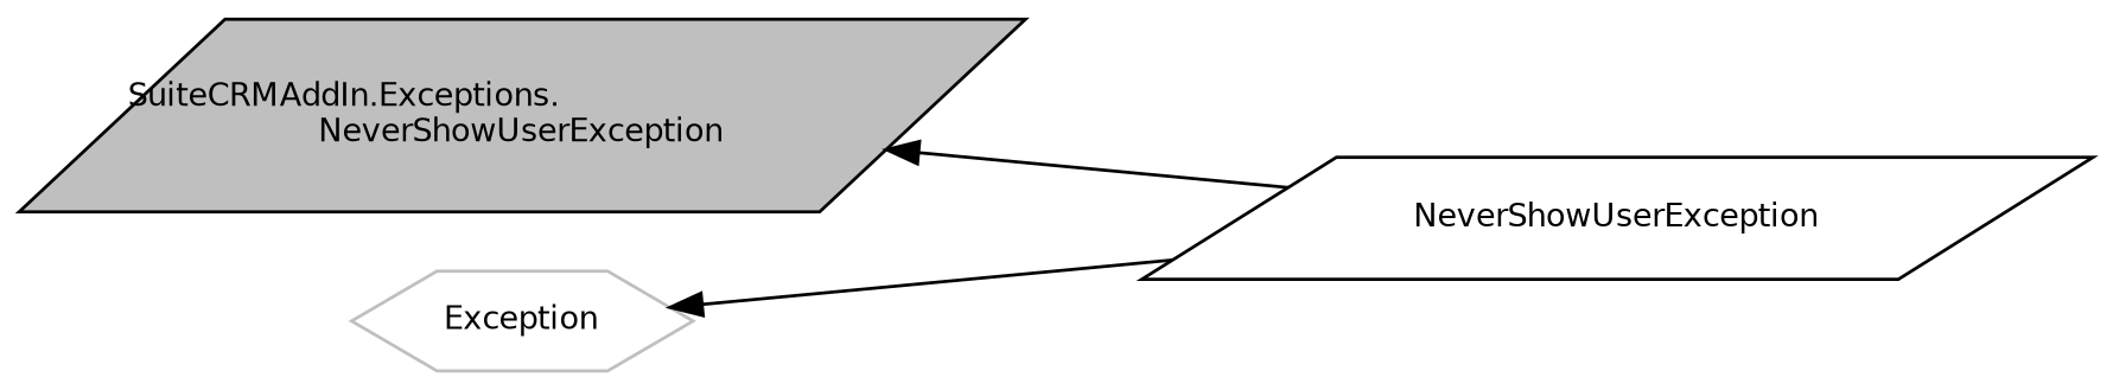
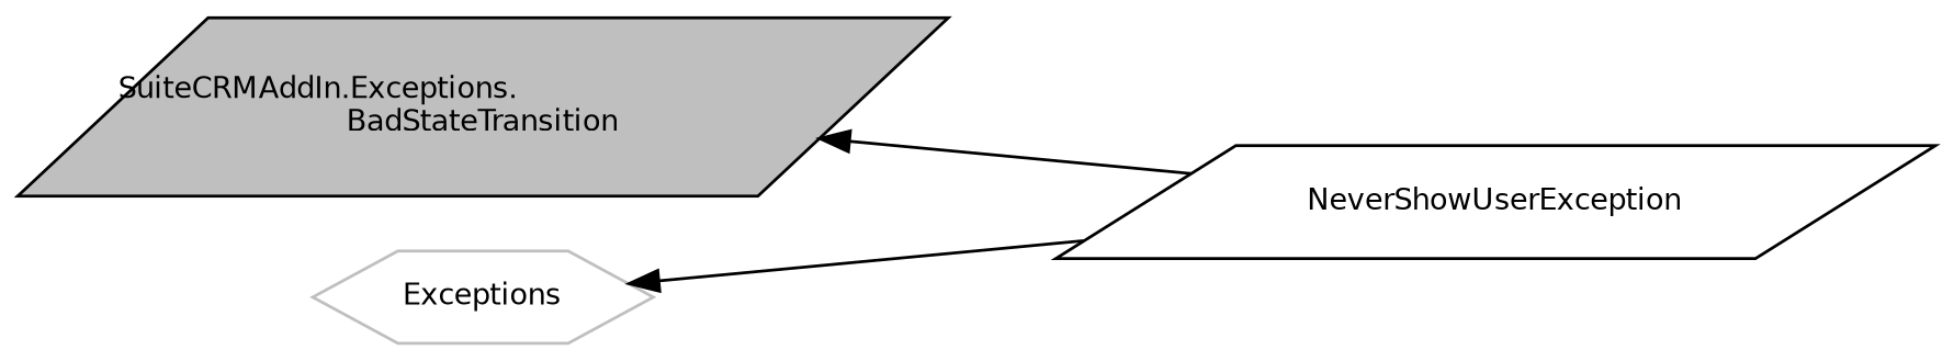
  digraph {
    rankdir=LR
    node [color=black fillcolor=white fontname=Helvetica fontsize=10 shape=parallelogram style=filled]
    edge [color=black dir=back fontname=Helvetica fontsize=10 labelfontname=Helvetica labelfontsize=10 style=solid]
-   n1 [fillcolor=grey75 fontcolor=black height=0.2 label="SuiteCRMAddIn.Exceptions.\lNeverShowUserException" width=0.4]
+   n1 [fillcolor=grey75 fontcolor=black height=0.2 label="SuiteCRMAddIn.Exceptions.\lBadStateTransition" width=0.4]
    n2 [height=0.2 label=NeverShowUserException width=0.4]
-   n3 [color=grey75 height=0.2 label=Exception shape=hexagon width=0.4]
+   n3 [color=grey75 height=0.2 label=Exceptions shape=hexagon width=0.4]
    n1 -> n2
    n3 -> n2
  }
